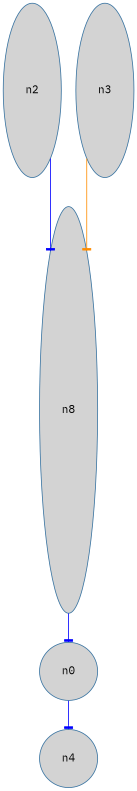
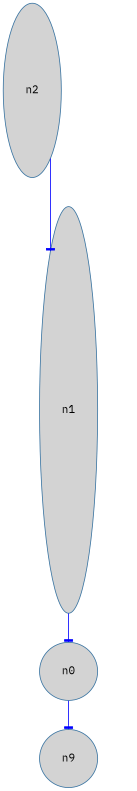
  digraph {
    fontname="IBM Plex Mono"
    splines=ortho
    node [color="#004E8ABF" fillcolor=lightgrey fontname="IBM Plex Mono" shape=ellipse style=filled]
    edge [arrowhead=tee color=blue fontname="IBM Plex Mono"]
    n2 [height=3 width=1]
-   n1 [height=7 width=1 label=n8]
+   n1 [height=7 width=1]
    n0 [height=1 width=1]
-   n4 [height=1 width=1]
-   n3 [height=3 width=1]
+   n4 [height=1 width=1 label=n9]
    n2 -> n1
    n1 -> n0
    n0 -> n4
-   n3 -> n1 [color=darkorange]
  }
